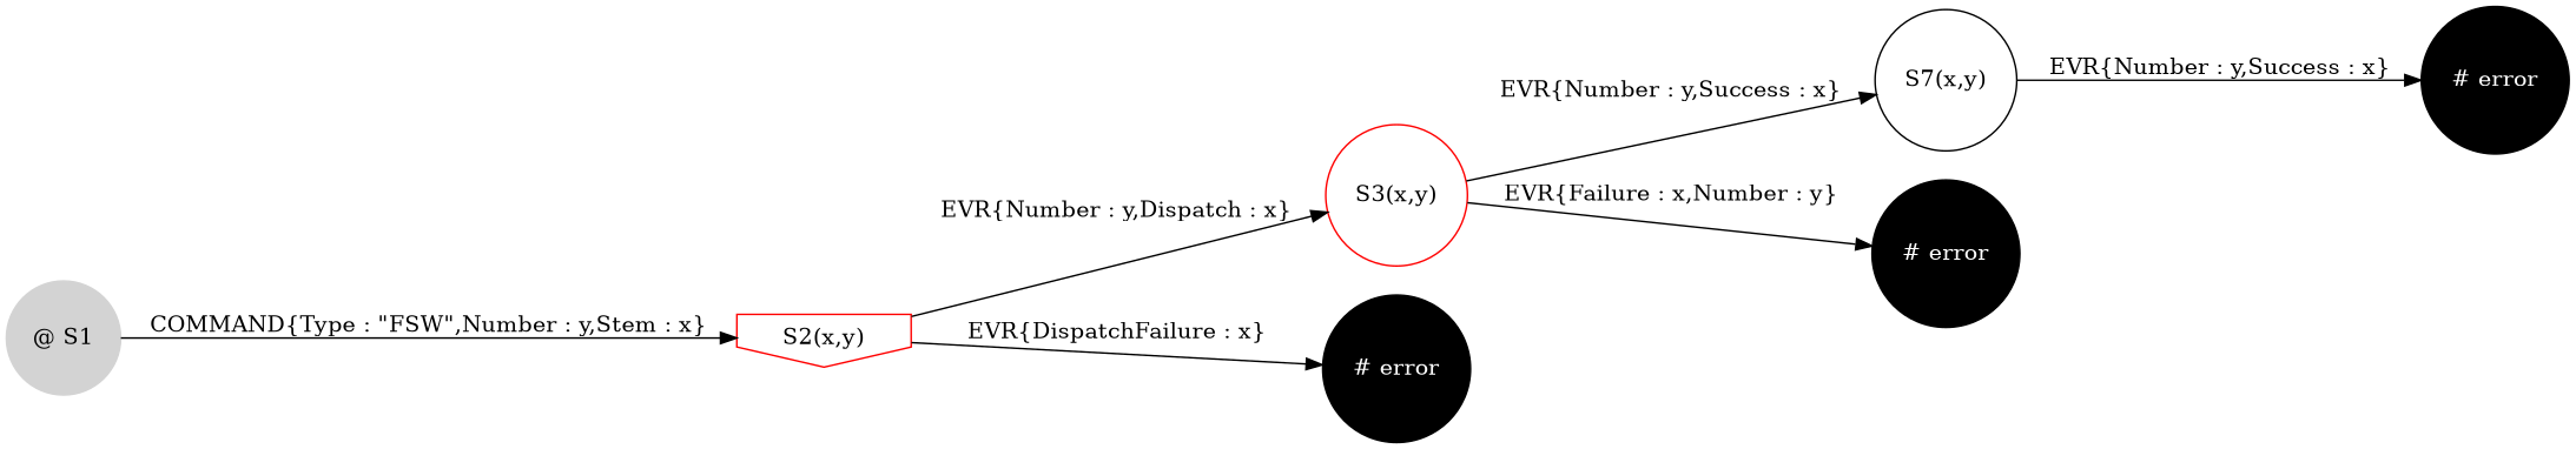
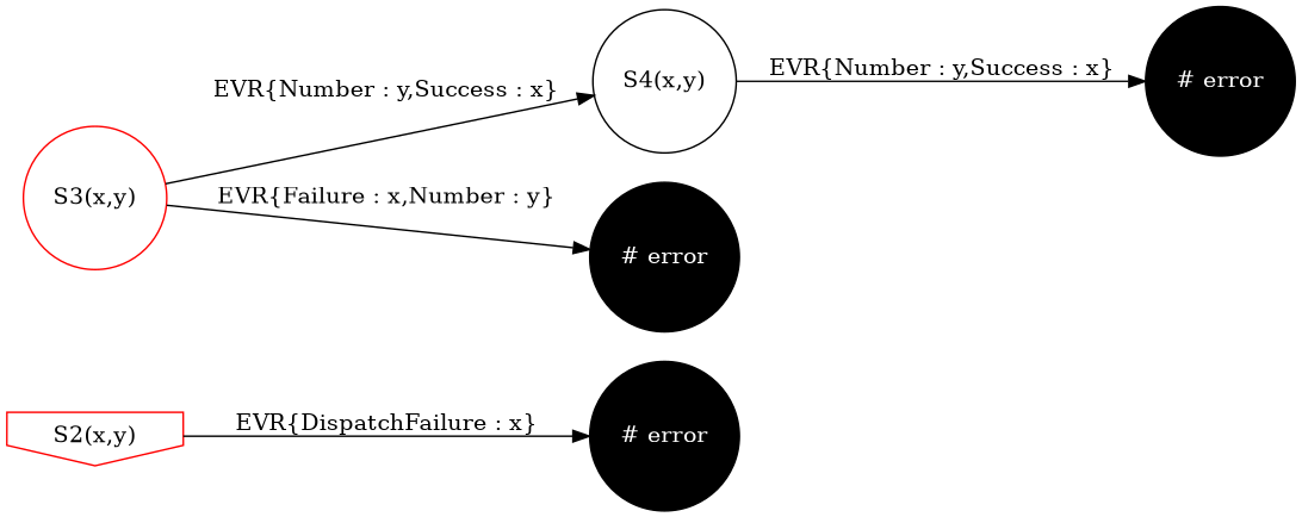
  digraph {
    rankdir=LR
    node [color=black shape=circle style=filled]
-   n1 [color=lightgrey label="@ S1"]
    n2 [color=red label="S2(x,y)" shape=invhouse style=""]
    n3 [color=red label="S3(x,y)" style=""]
    n4 [fontcolor=white label="# error"]
-   n5 [label="S7(x,y)" color="" style=""]
+   n5 [label="S4(x,y)" color="" style=""]
    n6 [fontcolor=white label="# error"]
    n7 [fontcolor=white label="# error"]
-   n1 -> n2 [label="COMMAND{Type : \"FSW\",Number : y,Stem : x}"]
-   n2 -> n3 [label="EVR{Number : y,Dispatch : x}"]
    n2 -> n4 [label="EVR{DispatchFailure : x}"]
    n3 -> n5 [label="EVR{Number : y,Success : x}"]
    n3 -> n6 [label="EVR{Failure : x,Number : y}"]
    n5 -> n7 [label="EVR{Number : y,Success : x}"]
  }
